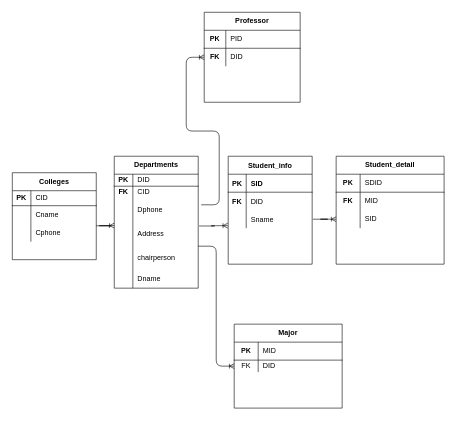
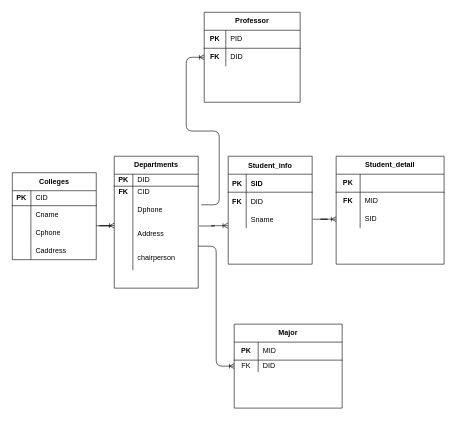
  <mxCell id="0" />
  <mxCell id="1" parent="0" />
  <mxCell id="2" value="Departments" style="shape=table;html=1;whiteSpace=wrap;startSize=30;container=1;collapsible=0;childLayout=tableLayout;fixedRows=1;rowLines=0;fontStyle=1;align=center;" parent="1" vertex="1"><mxGeometry x="190" y="260" width="140" height="220" as="geometry" /></mxCell>
  <mxCell id="3" value="" style="shape=partialRectangle;html=1;whiteSpace=wrap;collapsible=0;dropTarget=0;pointerEvents=0;fillColor=none;top=0;left=0;bottom=1;right=0;points=[[0,0.5],[1,0.5]];portConstraint=eastwest;" parent="2" vertex="1"><mxGeometry y="30" width="140" height="20" as="geometry" /></mxCell>
  <mxCell id="4" value="&lt;b&gt;PK&lt;/b&gt;" style="shape=partialRectangle;html=1;whiteSpace=wrap;connectable=0;fillColor=none;top=0;left=0;bottom=0;right=0;overflow=hidden;" parent="3" vertex="1"><mxGeometry width="31" height="20" as="geometry" /></mxCell>
  <mxCell id="5" value="DID" style="shape=partialRectangle;html=1;whiteSpace=wrap;connectable=0;fillColor=none;top=0;left=0;bottom=0;right=0;align=left;spacingLeft=6;overflow=hidden;" parent="3" vertex="1"><mxGeometry x="31" width="109" height="20" as="geometry" /></mxCell>
  <mxCell id="6" value="" style="shape=partialRectangle;html=1;whiteSpace=wrap;collapsible=0;dropTarget=0;pointerEvents=0;fillColor=none;top=0;left=0;bottom=0;right=0;points=[[0,0.5],[1,0.5]];portConstraint=eastwest;" parent="2" vertex="1"><mxGeometry y="50" width="140" height="20" as="geometry" /></mxCell>
  <mxCell id="7" value="&lt;b&gt;FK&lt;/b&gt;" style="shape=partialRectangle;html=1;whiteSpace=wrap;connectable=0;fillColor=none;top=0;left=0;bottom=0;right=0;overflow=hidden;" parent="6" vertex="1"><mxGeometry width="31" height="20" as="geometry" /></mxCell>
  <mxCell id="8" value="CID" style="shape=partialRectangle;html=1;whiteSpace=wrap;connectable=0;fillColor=none;top=0;left=0;bottom=0;right=0;align=left;spacingLeft=6;overflow=hidden;" parent="6" vertex="1"><mxGeometry x="31" width="109" height="20" as="geometry" /></mxCell>
  <mxCell id="9" value="" style="shape=partialRectangle;html=1;whiteSpace=wrap;collapsible=0;dropTarget=0;pointerEvents=0;fillColor=none;top=0;left=0;bottom=0;right=0;points=[[0,0.5],[1,0.5]];portConstraint=eastwest;" parent="2" vertex="1"><mxGeometry y="70" width="140" height="40" as="geometry" /></mxCell>
  <mxCell id="10" value="" style="shape=partialRectangle;html=1;whiteSpace=wrap;connectable=0;fillColor=none;top=0;left=0;bottom=0;right=0;overflow=hidden;" parent="9" vertex="1"><mxGeometry width="31" height="40" as="geometry" /></mxCell>
  <mxCell id="11" value="Dphone" style="shape=partialRectangle;html=1;whiteSpace=wrap;connectable=0;fillColor=none;top=0;left=0;bottom=0;right=0;align=left;spacingLeft=6;overflow=hidden;" parent="9" vertex="1"><mxGeometry x="31" width="109" height="40" as="geometry" /></mxCell>
  <mxCell id="12" style="shape=partialRectangle;html=1;whiteSpace=wrap;collapsible=0;dropTarget=0;pointerEvents=0;fillColor=none;top=0;left=0;bottom=0;right=0;points=[[0,0.5],[1,0.5]];portConstraint=eastwest;" parent="2" vertex="1"><mxGeometry y="110" width="140" height="40" as="geometry" /></mxCell>
  <mxCell id="13" style="shape=partialRectangle;html=1;whiteSpace=wrap;connectable=0;fillColor=none;top=0;left=0;bottom=0;right=0;overflow=hidden;" parent="12" vertex="1"><mxGeometry width="31" height="40" as="geometry" /></mxCell>
  <mxCell id="14" value="Address" style="shape=partialRectangle;html=1;whiteSpace=wrap;connectable=0;fillColor=none;top=0;left=0;bottom=0;right=0;align=left;spacingLeft=6;overflow=hidden;" parent="12" vertex="1"><mxGeometry x="31" width="109" height="40" as="geometry" /></mxCell>
  <mxCell id="15" style="shape=partialRectangle;html=1;whiteSpace=wrap;collapsible=0;dropTarget=0;pointerEvents=0;fillColor=none;top=0;left=0;bottom=0;right=0;points=[[0,0.5],[1,0.5]];portConstraint=eastwest;" parent="2" vertex="1"><mxGeometry y="150" width="140" height="40" as="geometry" /></mxCell>
  <mxCell id="16" style="shape=partialRectangle;html=1;whiteSpace=wrap;connectable=0;fillColor=none;top=0;left=0;bottom=0;right=0;overflow=hidden;" parent="15" vertex="1"><mxGeometry width="31" height="40" as="geometry" /></mxCell>
  <mxCell id="17" value="chairperson" style="shape=partialRectangle;html=1;whiteSpace=wrap;connectable=0;fillColor=none;top=0;left=0;bottom=0;right=0;align=left;spacingLeft=6;overflow=hidden;" parent="15" vertex="1"><mxGeometry x="31" width="109" height="40" as="geometry" /></mxCell>
  <mxCell id="18" style="shape=partialRectangle;html=1;whiteSpace=wrap;collapsible=0;dropTarget=0;pointerEvents=0;fillColor=none;top=0;left=0;bottom=0;right=0;points=[[0,0.5],[1,0.5]];portConstraint=eastwest;" parent="2" vertex="1"><mxGeometry y="190" width="140" height="30" as="geometry" /></mxCell>
  <mxCell id="19" value="" style="shape=partialRectangle;html=1;whiteSpace=wrap;connectable=0;fillColor=none;top=0;left=0;bottom=0;right=0;overflow=hidden;" parent="18" vertex="1"><mxGeometry width="31" height="30" as="geometry" /></mxCell>
- <mxCell id="20" value="Dname" style="shape=partialRectangle;html=1;whiteSpace=wrap;connectable=0;fillColor=none;top=0;left=0;bottom=0;right=0;align=left;spacingLeft=6;overflow=hidden;" parent="18" vertex="1"><mxGeometry x="31" width="109" height="30" as="geometry" /></mxCell>
  <mxCell id="21" value="Professor" style="shape=table;html=1;whiteSpace=wrap;startSize=30;container=1;collapsible=0;childLayout=tableLayout;fixedRows=1;rowLines=0;fontStyle=1;align=center;" parent="1" vertex="1"><mxGeometry x="340" y="20" width="160" height="150" as="geometry" /></mxCell>
  <mxCell id="22" value="" style="shape=partialRectangle;html=1;whiteSpace=wrap;collapsible=0;dropTarget=0;pointerEvents=0;fillColor=none;top=0;left=0;bottom=1;right=0;points=[[0,0.5],[1,0.5]];portConstraint=eastwest;" parent="21" vertex="1"><mxGeometry y="30" width="160" height="30" as="geometry" /></mxCell>
  <mxCell id="23" value="&lt;b&gt;PK&lt;/b&gt;" style="shape=partialRectangle;html=1;whiteSpace=wrap;connectable=0;fillColor=none;top=0;left=0;bottom=0;right=0;overflow=hidden;" parent="22" vertex="1"><mxGeometry width="36" height="30" as="geometry" /></mxCell>
  <mxCell id="24" value="PID" style="shape=partialRectangle;html=1;whiteSpace=wrap;connectable=0;fillColor=none;top=0;left=0;bottom=0;right=0;align=left;spacingLeft=6;overflow=hidden;" parent="22" vertex="1"><mxGeometry x="36" width="124" height="30" as="geometry" /></mxCell>
  <mxCell id="25" value="" style="shape=partialRectangle;html=1;whiteSpace=wrap;collapsible=0;dropTarget=0;pointerEvents=0;fillColor=none;top=0;left=0;bottom=0;right=0;points=[[0,0.5],[1,0.5]];portConstraint=eastwest;" parent="21" vertex="1"><mxGeometry y="60" width="160" height="30" as="geometry" /></mxCell>
  <mxCell id="26" value="&lt;b&gt;FK&lt;/b&gt;" style="shape=partialRectangle;html=1;whiteSpace=wrap;connectable=0;fillColor=none;top=0;left=0;bottom=0;right=0;overflow=hidden;" parent="25" vertex="1"><mxGeometry width="36" height="30" as="geometry" /></mxCell>
  <mxCell id="27" value="DID" style="shape=partialRectangle;html=1;whiteSpace=wrap;connectable=0;fillColor=none;top=0;left=0;bottom=0;right=0;align=left;spacingLeft=6;overflow=hidden;" parent="25" vertex="1"><mxGeometry x="36" width="124" height="30" as="geometry" /></mxCell>
  <mxCell id="28" value="" style="shape=partialRectangle;html=1;whiteSpace=wrap;collapsible=0;dropTarget=0;pointerEvents=0;fillColor=none;top=0;left=0;bottom=0;right=0;points=[[0,0.5],[1,0.5]];portConstraint=eastwest;" parent="21" vertex="1"><mxGeometry y="90" width="160" height="30" as="geometry" /></mxCell>
  <mxCell id="29" value="" style="shape=partialRectangle;html=1;whiteSpace=wrap;connectable=0;fillColor=none;top=0;left=0;bottom=0;right=0;overflow=hidden;" parent="28" vertex="1"><mxGeometry width="36" height="30" as="geometry" /></mxCell>
  <mxCell id="30" style="shape=partialRectangle;html=1;whiteSpace=wrap;collapsible=0;dropTarget=0;pointerEvents=0;fillColor=none;top=0;left=0;bottom=0;right=0;points=[[0,0.5],[1,0.5]];portConstraint=eastwest;" parent="21" vertex="1"><mxGeometry y="120" width="160" height="30" as="geometry" /></mxCell>
  <mxCell id="31" style="shape=partialRectangle;html=1;whiteSpace=wrap;connectable=0;fillColor=none;top=0;left=0;bottom=0;right=0;overflow=hidden;" parent="30" vertex="1"><mxGeometry width="36" height="30" as="geometry" /></mxCell>
  <mxCell id="32" value="Colleges" style="shape=table;html=1;whiteSpace=wrap;startSize=30;container=1;collapsible=0;childLayout=tableLayout;fixedRows=1;rowLines=0;fontStyle=1;align=center;" parent="1" vertex="1"><mxGeometry x="20" y="287.5" width="140" height="145" as="geometry" /></mxCell>
  <mxCell id="33" value="" style="shape=partialRectangle;html=1;whiteSpace=wrap;collapsible=0;dropTarget=0;pointerEvents=0;fillColor=none;top=0;left=0;bottom=1;right=0;points=[[0,0.5],[1,0.5]];portConstraint=eastwest;" parent="32" vertex="1"><mxGeometry y="30" width="140" height="25" as="geometry" /></mxCell>
  <mxCell id="34" value="&lt;b&gt;PK&lt;/b&gt;" style="shape=partialRectangle;html=1;whiteSpace=wrap;connectable=0;fillColor=none;top=0;left=0;bottom=0;right=0;overflow=hidden;" parent="33" vertex="1"><mxGeometry width="31" height="25" as="geometry" /></mxCell>
  <mxCell id="35" value="CID" style="shape=partialRectangle;html=1;whiteSpace=wrap;connectable=0;fillColor=none;top=0;left=0;bottom=0;right=0;align=left;spacingLeft=6;overflow=hidden;" parent="33" vertex="1"><mxGeometry x="31" width="109" height="25" as="geometry" /></mxCell>
  <mxCell id="36" value="" style="shape=partialRectangle;html=1;whiteSpace=wrap;collapsible=0;dropTarget=0;pointerEvents=0;fillColor=none;top=0;left=0;bottom=0;right=0;points=[[0,0.5],[1,0.5]];portConstraint=eastwest;" parent="32" vertex="1"><mxGeometry y="55" width="140" height="30" as="geometry" /></mxCell>
  <mxCell id="37" value="" style="shape=partialRectangle;html=1;whiteSpace=wrap;connectable=0;fillColor=none;top=0;left=0;bottom=0;right=0;overflow=hidden;" parent="36" vertex="1"><mxGeometry width="31" height="30" as="geometry" /></mxCell>
  <mxCell id="38" value="Cname" style="shape=partialRectangle;html=1;whiteSpace=wrap;connectable=0;fillColor=none;top=0;left=0;bottom=0;right=0;align=left;spacingLeft=6;overflow=hidden;" parent="36" vertex="1"><mxGeometry x="31" width="109" height="30" as="geometry" /></mxCell>
  <mxCell id="39" value="" style="shape=partialRectangle;html=1;whiteSpace=wrap;collapsible=0;dropTarget=0;pointerEvents=0;fillColor=none;top=0;left=0;bottom=0;right=0;points=[[0,0.5],[1,0.5]];portConstraint=eastwest;" parent="32" vertex="1"><mxGeometry y="85" width="140" height="30" as="geometry" /></mxCell>
  <mxCell id="40" value="" style="shape=partialRectangle;html=1;whiteSpace=wrap;connectable=0;fillColor=none;top=0;left=0;bottom=0;right=0;overflow=hidden;" parent="39" vertex="1"><mxGeometry width="31" height="30" as="geometry" /></mxCell>
  <mxCell id="41" value="Cphone" style="shape=partialRectangle;html=1;whiteSpace=wrap;connectable=0;fillColor=none;top=0;left=0;bottom=0;right=0;align=left;spacingLeft=6;overflow=hidden;" parent="39" vertex="1"><mxGeometry x="31" width="109" height="30" as="geometry" /></mxCell>
  <mxCell id="42" style="shape=partialRectangle;html=1;whiteSpace=wrap;collapsible=0;dropTarget=0;pointerEvents=0;fillColor=none;top=0;left=0;bottom=0;right=0;points=[[0,0.5],[1,0.5]];portConstraint=eastwest;" parent="32" vertex="1"><mxGeometry y="115" width="140" height="30" as="geometry" /></mxCell>
  <mxCell id="43" style="shape=partialRectangle;html=1;whiteSpace=wrap;connectable=0;fillColor=none;top=0;left=0;bottom=0;right=0;overflow=hidden;" parent="42" vertex="1"><mxGeometry width="31" height="30" as="geometry" /></mxCell>
+ <mxCell id="44" value="Caddress" style="shape=partialRectangle;html=1;whiteSpace=wrap;connectable=0;fillColor=none;top=0;left=0;bottom=0;right=0;align=left;spacingLeft=6;overflow=hidden;" parent="42" vertex="1"><mxGeometry x="31" width="109" height="30" as="geometry" /></mxCell>
  <mxCell id="45" value="Student_info" style="shape=table;startSize=30;container=1;collapsible=1;childLayout=tableLayout;fixedRows=1;rowLines=0;fontStyle=1;align=center;resizeLast=1;" parent="1" vertex="1"><mxGeometry x="380" y="260" width="140" height="180" as="geometry" /></mxCell>
  <mxCell id="46" value="" style="shape=partialRectangle;collapsible=0;dropTarget=0;pointerEvents=0;fillColor=none;top=0;left=0;bottom=1;right=0;points=[[0,0.5],[1,0.5]];portConstraint=eastwest;" parent="45" vertex="1"><mxGeometry y="30" width="140" height="30" as="geometry" /></mxCell>
  <mxCell id="47" value="PK" style="shape=partialRectangle;connectable=0;fillColor=none;top=0;left=0;bottom=0;right=0;fontStyle=1;overflow=hidden;" parent="46" vertex="1"><mxGeometry width="30" height="30" as="geometry" /></mxCell>
  <mxCell id="48" value="SID" style="shape=partialRectangle;connectable=0;fillColor=none;top=0;left=0;bottom=0;right=0;align=left;spacingLeft=6;fontStyle=1;overflow=hidden;" parent="46" vertex="1"><mxGeometry x="30" width="110" height="30" as="geometry" /></mxCell>
  <mxCell id="49" value="" style="shape=partialRectangle;collapsible=0;dropTarget=0;pointerEvents=0;fillColor=none;top=0;left=0;bottom=0;right=0;points=[[0,0.5],[1,0.5]];portConstraint=eastwest;" parent="45" vertex="1"><mxGeometry y="60" width="140" height="30" as="geometry" /></mxCell>
  <mxCell id="50" value="FK" style="shape=partialRectangle;connectable=0;fillColor=none;top=0;left=0;bottom=0;right=0;editable=1;overflow=hidden;fontStyle=1" parent="49" vertex="1"><mxGeometry width="30" height="30" as="geometry" /></mxCell>
  <mxCell id="51" value="DID" style="shape=partialRectangle;connectable=0;fillColor=none;top=0;left=0;bottom=0;right=0;align=left;spacingLeft=6;overflow=hidden;" parent="49" vertex="1"><mxGeometry x="30" width="110" height="30" as="geometry" /></mxCell>
  <mxCell id="52" value="" style="shape=partialRectangle;collapsible=0;dropTarget=0;pointerEvents=0;fillColor=none;top=0;left=0;bottom=0;right=0;points=[[0,0.5],[1,0.5]];portConstraint=eastwest;" parent="45" vertex="1"><mxGeometry y="90" width="140" height="30" as="geometry" /></mxCell>
  <mxCell id="53" value="" style="shape=partialRectangle;connectable=0;fillColor=none;top=0;left=0;bottom=0;right=0;editable=1;overflow=hidden;fontStyle=1" parent="52" vertex="1"><mxGeometry width="30" height="30" as="geometry" /></mxCell>
  <mxCell id="54" value="Sname" style="shape=partialRectangle;connectable=0;fillColor=none;top=0;left=0;bottom=0;right=0;align=left;spacingLeft=6;overflow=hidden;" parent="52" vertex="1"><mxGeometry x="30" width="110" height="30" as="geometry" /></mxCell>
  <mxCell id="55" style="shape=partialRectangle;collapsible=0;dropTarget=0;pointerEvents=0;fillColor=none;top=0;left=0;bottom=0;right=0;points=[[0,0.5],[1,0.5]];portConstraint=eastwest;" parent="45" vertex="1"><mxGeometry y="120" width="140" height="30" as="geometry" /></mxCell>
  <mxCell id="56" style="shape=partialRectangle;connectable=0;fillColor=none;top=0;left=0;bottom=0;right=0;editable=1;overflow=hidden;" parent="55" vertex="1"><mxGeometry width="30" height="30" as="geometry" /></mxCell>
  <mxCell id="57" style="shape=partialRectangle;collapsible=0;dropTarget=0;pointerEvents=0;fillColor=none;top=0;left=0;bottom=0;right=0;points=[[0,0.5],[1,0.5]];portConstraint=eastwest;" parent="45" vertex="1"><mxGeometry y="150" width="140" height="30" as="geometry" /></mxCell>
  <mxCell id="58" style="shape=partialRectangle;connectable=0;fillColor=none;top=0;left=0;bottom=0;right=0;editable=1;overflow=hidden;" parent="57" vertex="1"><mxGeometry width="30" height="30" as="geometry" /></mxCell>
  <mxCell id="59" value="" style="edgeStyle=entityRelationEdgeStyle;fontSize=12;html=1;endArrow=ERoneToMany;entryX=0;entryY=0.142;entryDx=0;entryDy=0;entryPerimeter=0;" parent="1" target="12" edge="1"><mxGeometry width="100" height="100" relative="1" as="geometry"><mxPoint x="160" y="376" as="sourcePoint" /><mxPoint x="150" y="210" as="targetPoint" /></mxGeometry></mxCell>
  <mxCell id="60" value="" style="edgeStyle=entityRelationEdgeStyle;fontSize=12;html=1;endArrow=ERoneToMany;entryX=0;entryY=0.5;entryDx=0;entryDy=0;" parent="1" target="25" edge="1"><mxGeometry width="100" height="100" relative="1" as="geometry"><mxPoint x="335" y="341" as="sourcePoint" /><mxPoint x="243" y="190" as="targetPoint" /></mxGeometry></mxCell>
  <mxCell id="61" value="" style="edgeStyle=entityRelationEdgeStyle;fontSize=12;html=1;endArrow=ERoneToMany;exitX=1.01;exitY=0.158;exitDx=0;exitDy=0;entryX=-0.005;entryY=0.856;entryDx=0;entryDy=0;entryPerimeter=0;exitPerimeter=0;" parent="1" source="12" target="52" edge="1"><mxGeometry width="100" height="100" relative="1" as="geometry"><mxPoint x="310" y="320" as="sourcePoint" /><mxPoint x="240" y="288" as="targetPoint" /></mxGeometry></mxCell>
  <mxCell id="62" value="Student_detail" style="shape=table;html=1;whiteSpace=wrap;startSize=30;container=1;collapsible=0;childLayout=tableLayout;fixedRows=1;rowLines=0;fontStyle=1;align=center;fontSize=12;" parent="1" vertex="1"><mxGeometry x="560" y="260" width="180" height="180" as="geometry" /></mxCell>
  <mxCell id="63" value="" style="shape=partialRectangle;html=1;whiteSpace=wrap;collapsible=0;dropTarget=0;pointerEvents=0;fillColor=none;top=0;left=0;bottom=1;right=0;points=[[0,0.5],[1,0.5]];portConstraint=eastwest;" parent="62" vertex="1"><mxGeometry y="30" width="180" height="30" as="geometry" /></mxCell>
  <mxCell id="64" value="&lt;b&gt;PK&lt;/b&gt;" style="shape=partialRectangle;html=1;whiteSpace=wrap;connectable=0;fillColor=none;top=0;left=0;bottom=0;right=0;overflow=hidden;" parent="63" vertex="1"><mxGeometry width="40" height="30" as="geometry" /></mxCell>
- <mxCell id="65" value="SDID" style="shape=partialRectangle;html=1;whiteSpace=wrap;connectable=0;fillColor=none;top=0;left=0;bottom=0;right=0;align=left;spacingLeft=6;overflow=hidden;" parent="63" vertex="1"><mxGeometry x="40" width="140" height="30" as="geometry" /></mxCell>
  <mxCell id="66" value="" style="shape=partialRectangle;html=1;whiteSpace=wrap;collapsible=0;dropTarget=0;pointerEvents=0;fillColor=none;top=0;left=0;bottom=0;right=0;points=[[0,0.5],[1,0.5]];portConstraint=eastwest;" parent="62" vertex="1"><mxGeometry y="60" width="180" height="30" as="geometry" /></mxCell>
  <mxCell id="67" value="&lt;b&gt;FK&lt;/b&gt;" style="shape=partialRectangle;html=1;whiteSpace=wrap;connectable=0;fillColor=none;top=0;left=0;bottom=0;right=0;overflow=hidden;" parent="66" vertex="1"><mxGeometry width="40" height="30" as="geometry" /></mxCell>
  <mxCell id="68" value="MID" style="shape=partialRectangle;html=1;whiteSpace=wrap;connectable=0;fillColor=none;top=0;left=0;bottom=0;right=0;align=left;spacingLeft=6;overflow=hidden;" parent="66" vertex="1"><mxGeometry x="40" width="140" height="30" as="geometry" /></mxCell>
  <mxCell id="69" value="" style="shape=partialRectangle;html=1;whiteSpace=wrap;collapsible=0;dropTarget=0;pointerEvents=0;fillColor=none;top=0;left=0;bottom=0;right=0;points=[[0,0.5],[1,0.5]];portConstraint=eastwest;" parent="62" vertex="1"><mxGeometry y="90" width="180" height="30" as="geometry" /></mxCell>
  <mxCell id="70" value="" style="shape=partialRectangle;html=1;whiteSpace=wrap;connectable=0;fillColor=none;top=0;left=0;bottom=0;right=0;overflow=hidden;" parent="69" vertex="1"><mxGeometry width="40" height="30" as="geometry" /></mxCell>
  <mxCell id="71" value="SID" style="shape=partialRectangle;html=1;whiteSpace=wrap;connectable=0;fillColor=none;top=0;left=0;bottom=0;right=0;align=left;spacingLeft=6;overflow=hidden;" parent="69" vertex="1"><mxGeometry x="40" width="140" height="30" as="geometry" /></mxCell>
  <mxCell id="72" style="shape=partialRectangle;html=1;whiteSpace=wrap;collapsible=0;dropTarget=0;pointerEvents=0;fillColor=none;top=0;left=0;bottom=0;right=0;points=[[0,0.5],[1,0.5]];portConstraint=eastwest;" parent="62" vertex="1"><mxGeometry y="120" width="180" height="30" as="geometry" /></mxCell>
  <mxCell id="73" style="shape=partialRectangle;html=1;whiteSpace=wrap;connectable=0;fillColor=none;top=0;left=0;bottom=0;right=0;overflow=hidden;" parent="72" vertex="1"><mxGeometry width="40" height="30" as="geometry" /></mxCell>
  <mxCell id="74" value="" style="edgeStyle=entityRelationEdgeStyle;fontSize=12;html=1;endArrow=ERoneToMany;entryX=0;entryY=0.5;entryDx=0;entryDy=0;" parent="1" target="69" edge="1"><mxGeometry width="100" height="100" relative="1" as="geometry"><mxPoint x="521" y="365" as="sourcePoint" /><mxPoint x="538" y="372" as="targetPoint" /></mxGeometry></mxCell>
  <mxCell id="75" value="Major" style="shape=table;html=1;whiteSpace=wrap;startSize=30;container=1;collapsible=0;childLayout=tableLayout;fixedRows=1;rowLines=0;fontStyle=1;align=center;fontSize=12;" parent="1" vertex="1"><mxGeometry x="390" y="540" width="180" height="140" as="geometry" /></mxCell>
  <mxCell id="76" value="" style="shape=partialRectangle;html=1;whiteSpace=wrap;collapsible=0;dropTarget=0;pointerEvents=0;fillColor=none;top=0;left=0;bottom=1;right=0;points=[[0,0.5],[1,0.5]];portConstraint=eastwest;" parent="75" vertex="1"><mxGeometry y="30" width="180" height="30" as="geometry" /></mxCell>
  <mxCell id="77" value="&lt;b&gt;PK&lt;/b&gt;" style="shape=partialRectangle;html=1;whiteSpace=wrap;connectable=0;fillColor=none;top=0;left=0;bottom=0;right=0;overflow=hidden;" parent="76" vertex="1"><mxGeometry width="40" height="30" as="geometry" /></mxCell>
  <mxCell id="78" value="MID" style="shape=partialRectangle;html=1;whiteSpace=wrap;connectable=0;fillColor=none;top=0;left=0;bottom=0;right=0;align=left;spacingLeft=6;overflow=hidden;" parent="76" vertex="1"><mxGeometry x="40" width="140" height="30" as="geometry" /></mxCell>
  <mxCell id="79" value="" style="shape=partialRectangle;html=1;whiteSpace=wrap;collapsible=0;dropTarget=0;pointerEvents=0;fillColor=none;top=0;left=0;bottom=0;right=0;points=[[0,0.5],[1,0.5]];portConstraint=eastwest;" parent="75" vertex="1"><mxGeometry y="60" width="180" height="20" as="geometry" /></mxCell>
  <mxCell id="80" value="FK" style="shape=partialRectangle;html=1;whiteSpace=wrap;connectable=0;fillColor=none;top=0;left=0;bottom=0;right=0;overflow=hidden;" parent="79" vertex="1"><mxGeometry width="40" height="20" as="geometry" /></mxCell>
  <mxCell id="81" value="DID" style="shape=partialRectangle;html=1;whiteSpace=wrap;connectable=0;fillColor=none;top=0;left=0;bottom=0;right=0;align=left;spacingLeft=6;overflow=hidden;" parent="79" vertex="1"><mxGeometry x="40" width="140" height="20" as="geometry" /></mxCell>
  <mxCell id="82" value="" style="shape=partialRectangle;html=1;whiteSpace=wrap;collapsible=0;dropTarget=0;pointerEvents=0;fillColor=none;top=0;left=0;bottom=0;right=0;points=[[0,0.5],[1,0.5]];portConstraint=eastwest;" parent="75" vertex="1"><mxGeometry y="80" width="180" height="30" as="geometry" /></mxCell>
  <mxCell id="83" value="" style="shape=partialRectangle;html=1;whiteSpace=wrap;connectable=0;fillColor=none;top=0;left=0;bottom=0;right=0;overflow=hidden;" parent="82" vertex="1"><mxGeometry width="40" height="30" as="geometry" /></mxCell>
  <mxCell id="84" value="" style="edgeStyle=entityRelationEdgeStyle;fontSize=12;html=1;endArrow=ERoneToMany;entryX=0;entryY=0.5;entryDx=0;entryDy=0;" parent="1" target="79" edge="1"><mxGeometry width="100" height="100" relative="1" as="geometry"><mxPoint x="330" y="410" as="sourcePoint" /><mxPoint x="390" y="684" as="targetPoint" /></mxGeometry></mxCell>
